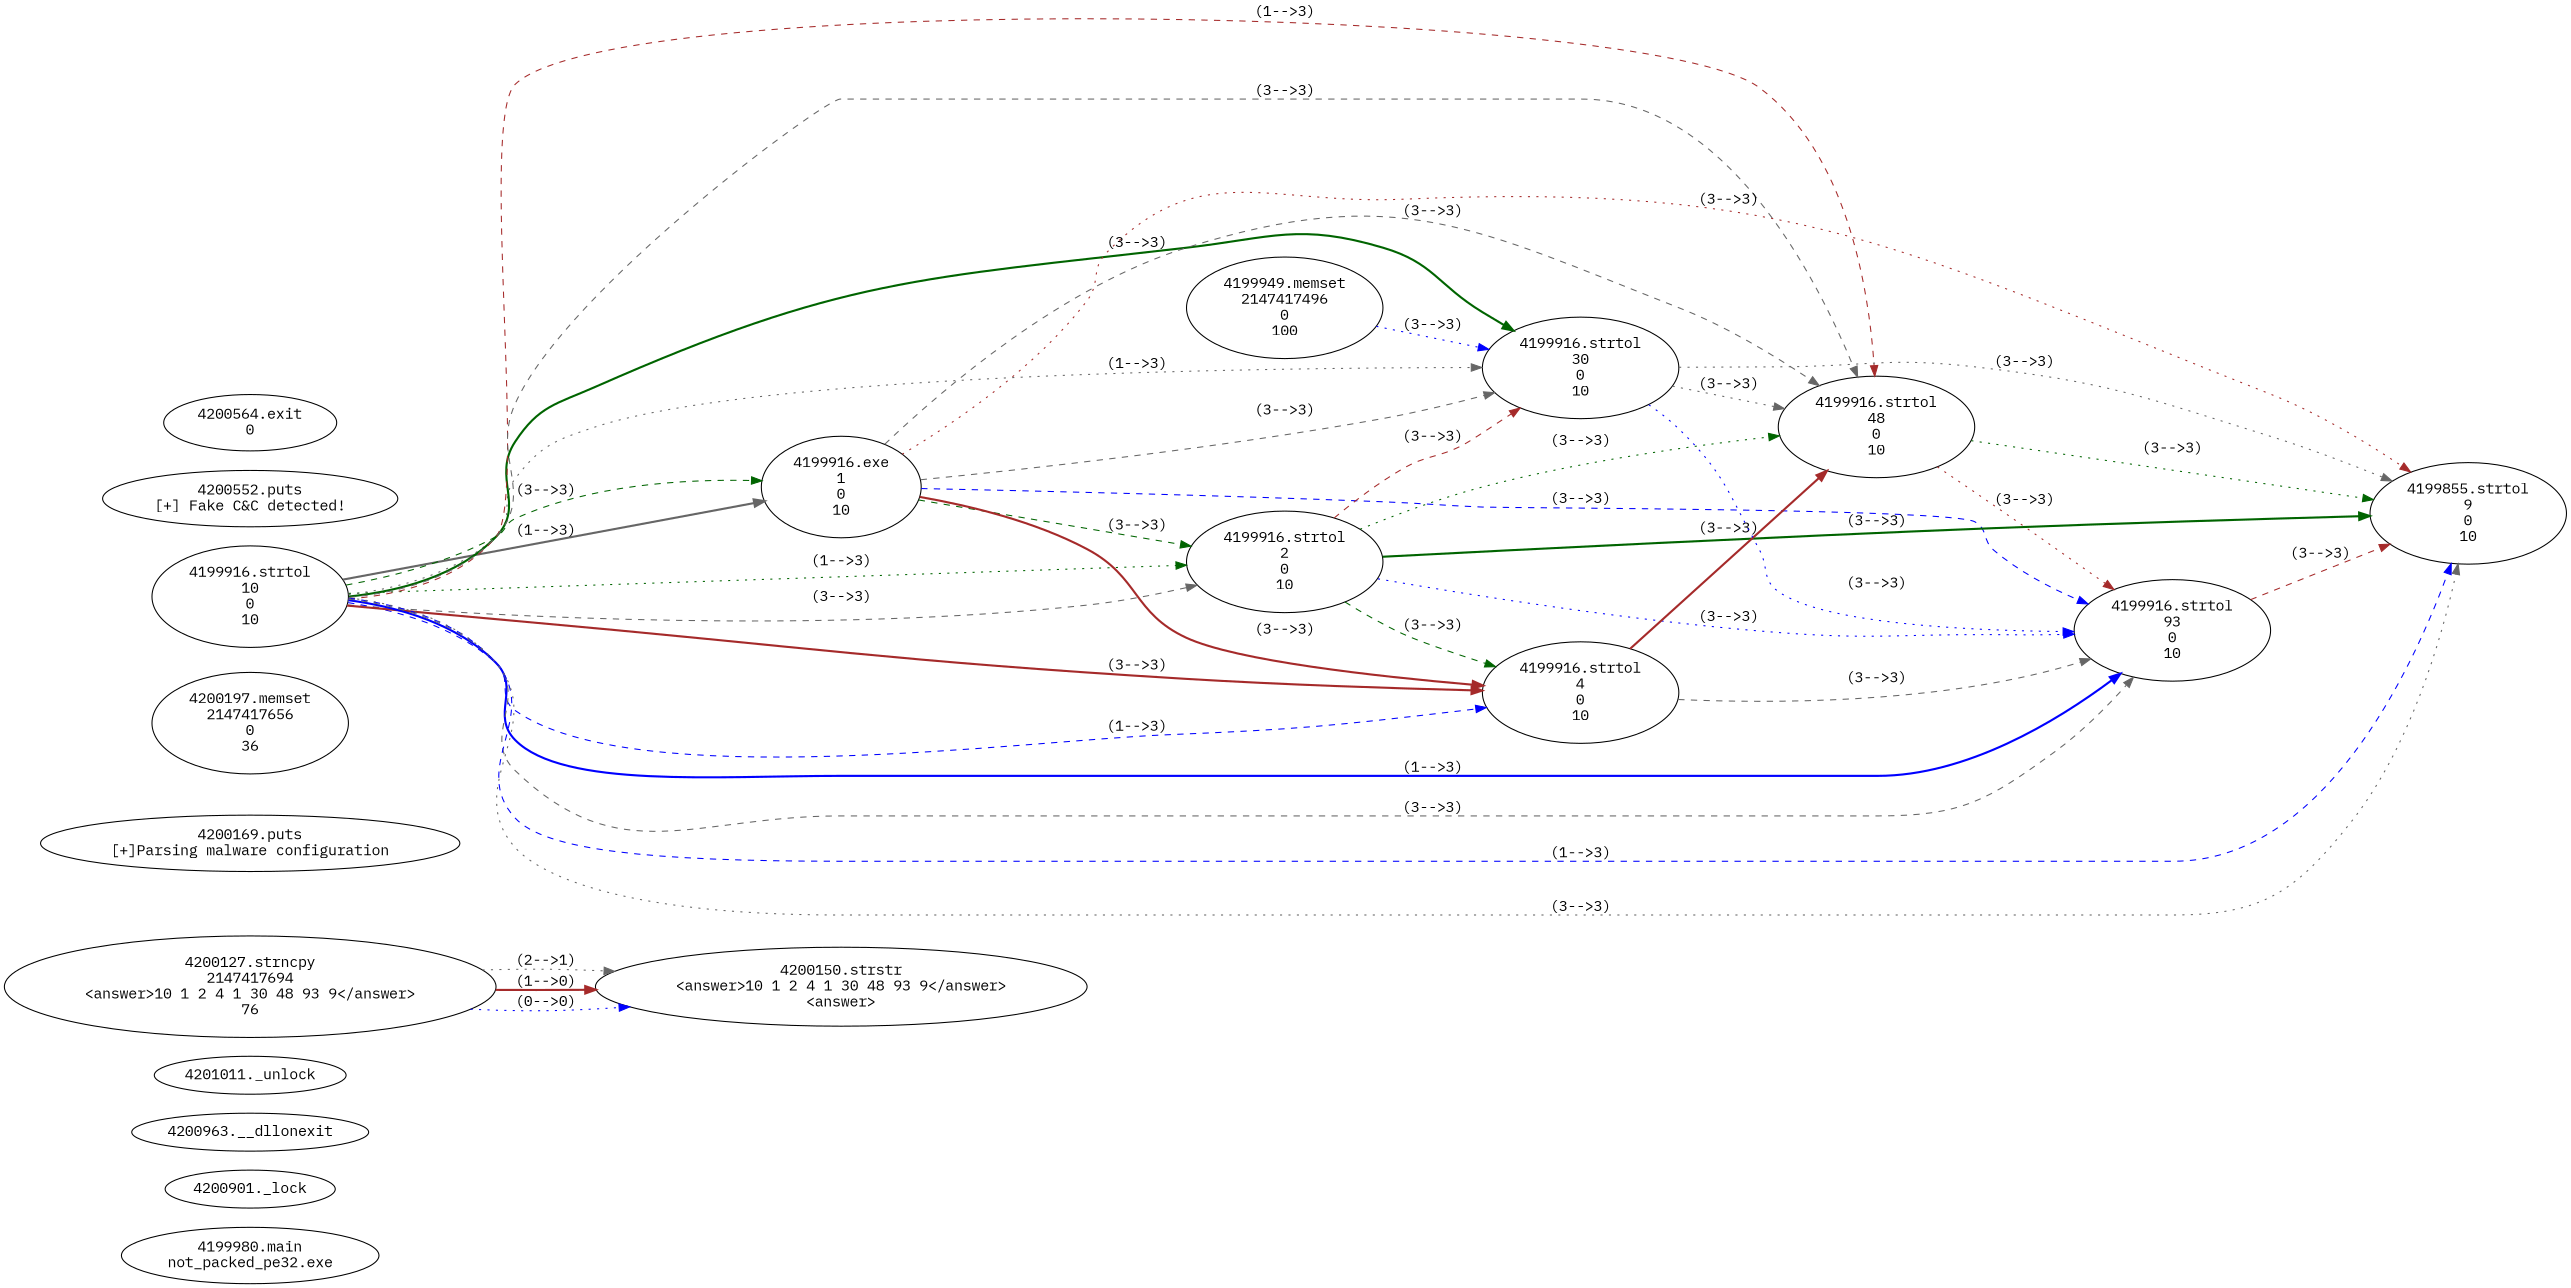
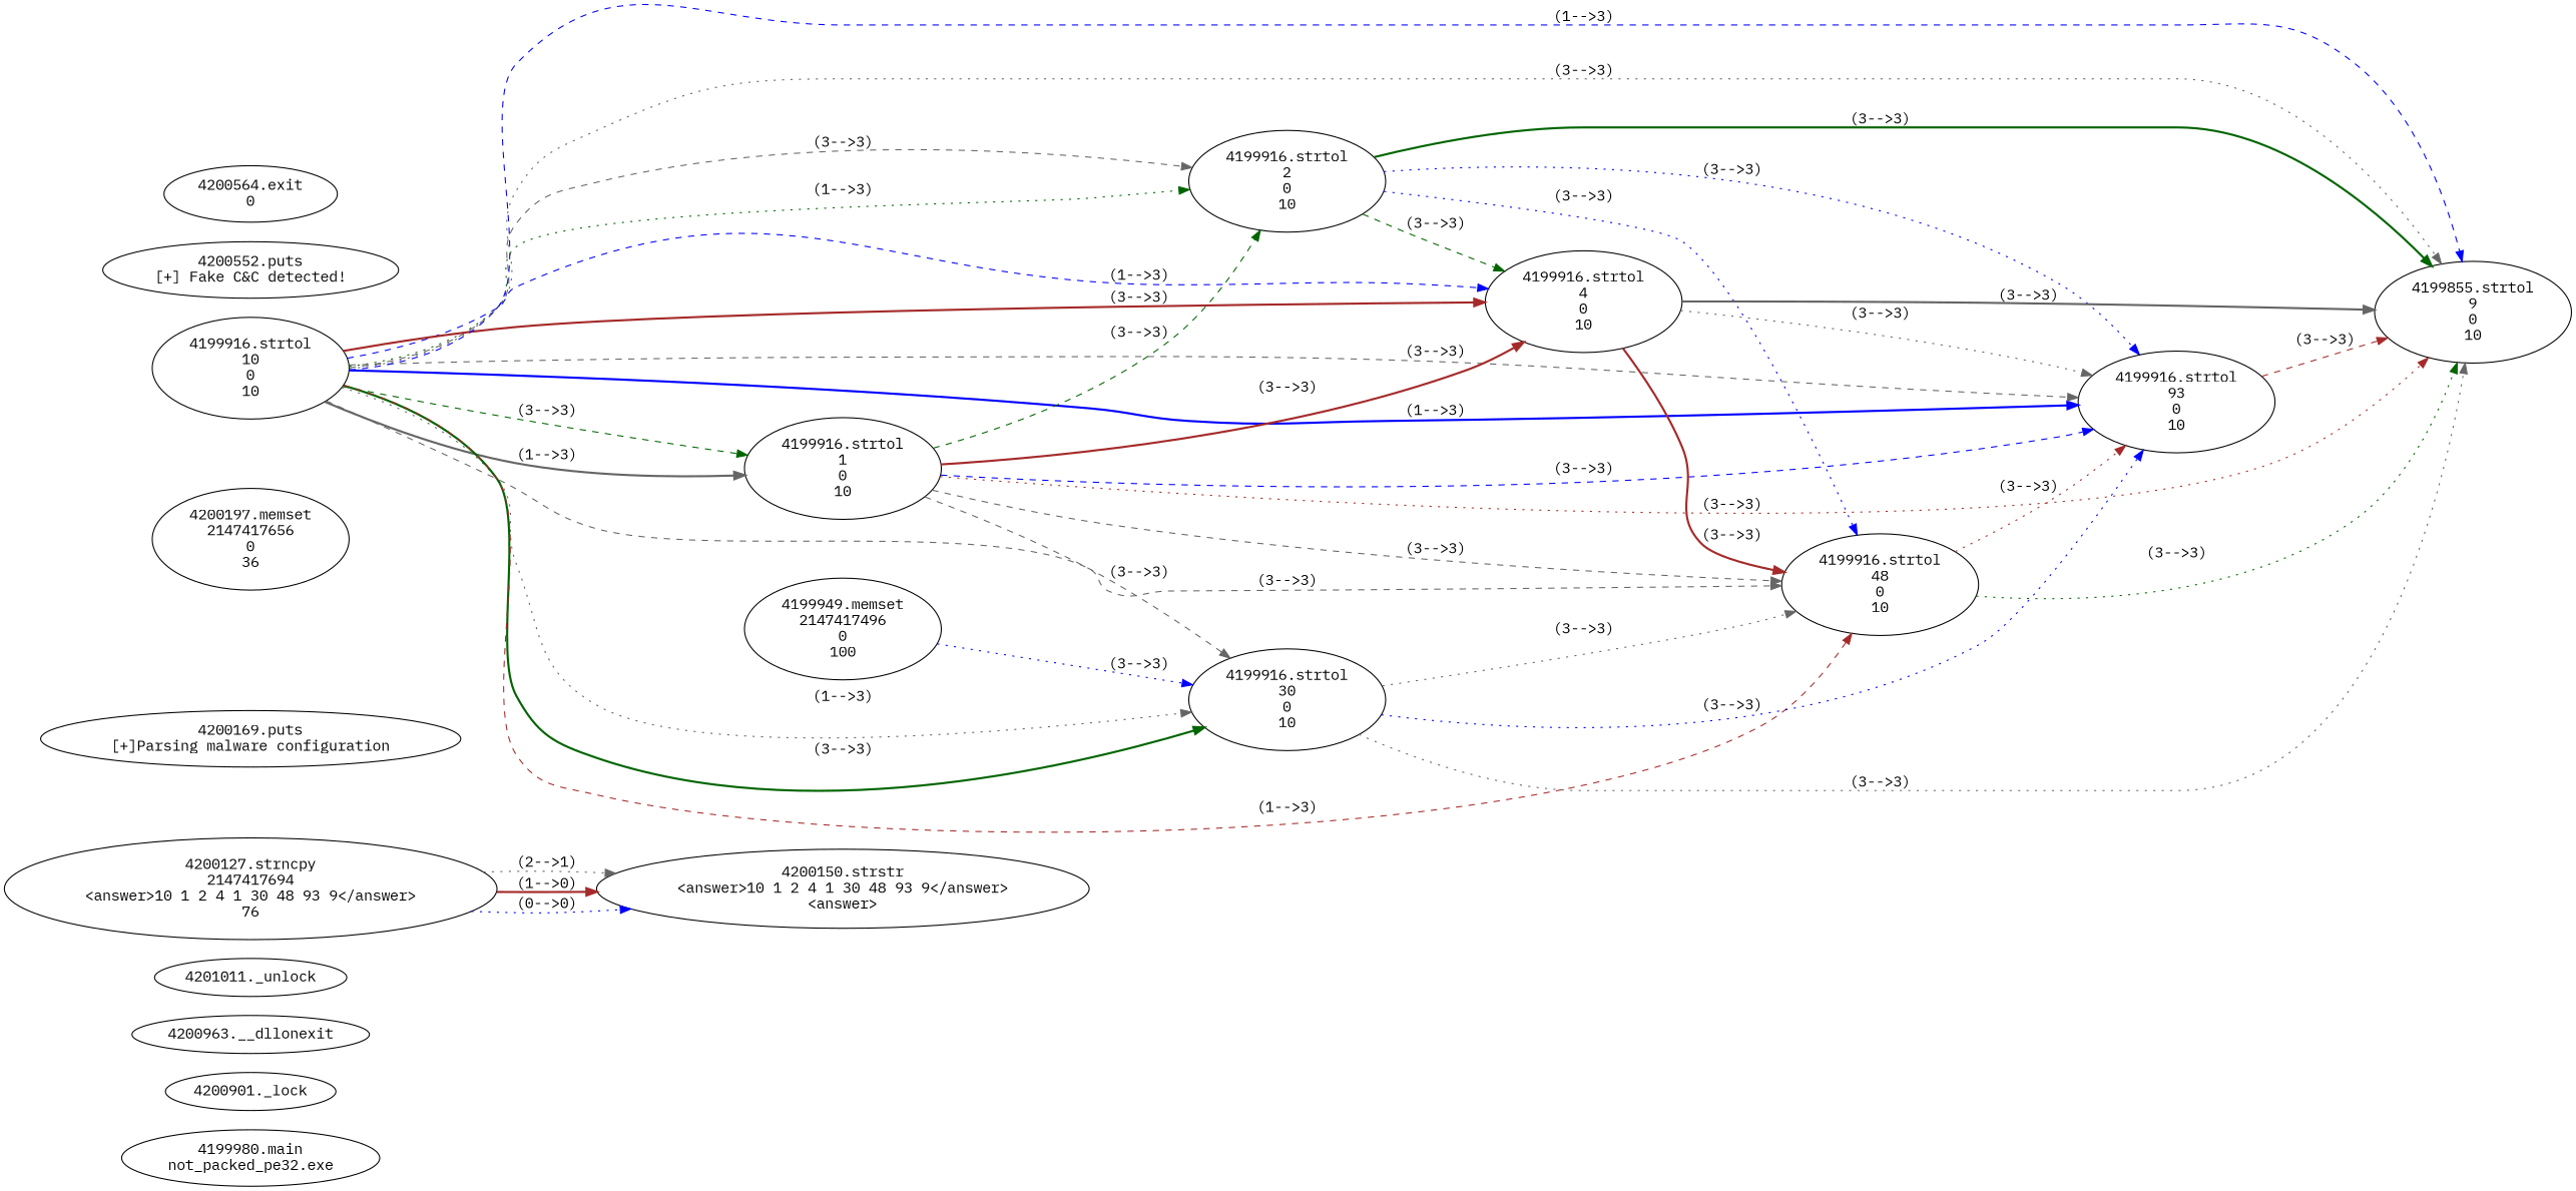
  digraph {
    fontname="IBM Plex Mono"
    rankdir=LR
    node [fontname="IBM Plex Mono"]
    edge [color=gray40 fontname="IBM Plex Mono" style=dotted]
    n1 [label="4199980.main\nnot_packed_pe32.exe"]
    n2 [label="4200901._lock\n"]
    n3 [label="4200963.__dllonexit\n"]
    n4 [label="4201011._unlock\n"]
    n5 [label="4200127.strncpy\n2147417694\n<answer>10 1 2 4 1 30 48 93 9</answer>\n76"]
    n6 [label="4200150.strstr\n<answer>10 1 2 4 1 30 48 93 9</answer>\n<answer>"]
    n7 [label="4200169.puts\n[+]Parsing malware configuration\n"]
    n8 [label="4200197.memset\n2147417656\n0\n36"]
    n9 [label="4199916.strtol\n10\n0\n10"]
-   n10 [label="4199916.exe\n1\n0\n10"]
+   n10 [label="4199916.strtol\n1\n0\n10"]
    n11 [label="4199916.strtol\n2\n0\n10"]
    n12 [label="4199916.strtol\n4\n0\n10"]
    n13 [label="4199916.strtol\n30\n0\n10"]
    n14 [label="4199916.strtol\n48\n0\n10"]
    n15 [label="4199916.strtol\n93\n0\n10"]
    n16 [label="4199855.strtol\n9\n0\n10"]
    n17 [label="4199949.memset\n2147417496\n0\n100"]
    n18 [label="4200552.puts\n[+] Fake C&C detected!\n"]
    n19 [label="4200564.exit\n0"]
    n5 -> n6 [label="(2-->1)"]
    n5 -> n6 [color=brown label="(1-->0)" style=bold]
    n5 -> n6 [color=blue label="(0-->0)"]
    n9 -> n10 [label="(1-->3)" style=bold]
    n9 -> n10 [color=darkgreen label="(3-->3)" style=dashed]
    n9 -> n11 [color=darkgreen label="(1-->3)"]
    n9 -> n11 [label="(3-->3)" style=dashed]
    n9 -> n12 [color=blue label="(1-->3)" style=dashed]
    n9 -> n12 [color=brown label="(3-->3)" style=bold]
    n9 -> n13 [label="(1-->3)"]
    n9 -> n13 [color=darkgreen label="(3-->3)" style=bold]
    n9 -> n14 [color=brown label="(1-->3)" style=dashed]
    n9 -> n14 [label="(3-->3)" style=dashed]
    n9 -> n15 [color=blue label="(1-->3)" style=bold]
    n9 -> n15 [label="(3-->3)" style=dashed]
    n9 -> n16 [color=blue label="(1-->3)" style=dashed]
    n9 -> n16 [label="(3-->3)"]
    n10 -> n11 [color=darkgreen label="(3-->3)" style=dashed]
    n10 -> n12 [color=brown label="(3-->3)" style=bold]
    n10 -> n13 [label="(3-->3)" style=dashed]
    n10 -> n14 [label="(3-->3)" style=dashed]
    n10 -> n15 [color=blue label="(3-->3)" style=dashed]
    n10 -> n16 [color=brown label="(3-->3)"]
    n11 -> n12 [color=darkgreen label="(3-->3)" style=dashed]
-   n11 -> n13 [color=brown label="(3-->3)" style=dashed]
-   n11 -> n14 [color=darkgreen label="(3-->3)"]
+   n11 -> n14 [color=blue label="(3-->3)"]
    n11 -> n15 [color=blue label="(3-->3)"]
    n11 -> n16 [color=darkgreen label="(3-->3)" style=bold]
    n12 -> n14 [color=brown label="(3-->3)" style=bold]
-   n12 -> n15 [label="(3-->3)" style=dashed]
+   n12 -> n15 [label="(3-->3)"]
+   n12 -> n16 [label="(3-->3)" style=bold]
    n13 -> n14 [label="(3-->3)"]
    n13 -> n15 [color=blue label="(3-->3)"]
    n13 -> n16 [label="(3-->3)"]
    n14 -> n15 [color=brown label="(3-->3)"]
    n14 -> n16 [color=darkgreen label="(3-->3)"]
    n15 -> n16 [color=brown label="(3-->3)" style=dashed]
    n17 -> n13 [color=blue label="(3-->3)"]
  }
